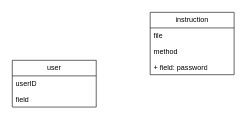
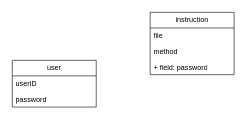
  <mxCell id="0" />
  <mxCell id="1" parent="0" />
  <mxCell id="2" value="user" style="swimlane;fontStyle=0;childLayout=stackLayout;horizontal=1;startSize=26;fillColor=none;horizontalStack=0;resizeParent=1;resizeParentMax=0;resizeLast=0;collapsible=1;marginBottom=0;whiteSpace=wrap;html=1;" vertex="1" parent="1"><mxGeometry x="20" y="100" width="140" height="78" as="geometry" /></mxCell>
  <mxCell id="3" value="userID" style="text;strokeColor=none;fillColor=none;align=left;verticalAlign=top;spacingLeft=4;spacingRight=4;overflow=hidden;rotatable=0;points=[[0,0.5],[1,0.5]];portConstraint=eastwest;whiteSpace=wrap;html=1;" vertex="1" parent="2"><mxGeometry y="26" width="140" height="26" as="geometry" /></mxCell>
- <mxCell id="4" value="field" style="text;strokeColor=none;fillColor=none;align=left;verticalAlign=top;spacingLeft=4;spacingRight=4;overflow=hidden;rotatable=0;points=[[0,0.5],[1,0.5]];portConstraint=eastwest;whiteSpace=wrap;html=1;" vertex="1" parent="2"><mxGeometry y="52" width="140" height="26" as="geometry" /></mxCell>
+ <mxCell id="4" value="password" style="text;strokeColor=none;fillColor=none;align=left;verticalAlign=top;spacingLeft=4;spacingRight=4;overflow=hidden;rotatable=0;points=[[0,0.5],[1,0.5]];portConstraint=eastwest;whiteSpace=wrap;html=1;" vertex="1" parent="2"><mxGeometry y="52" width="140" height="26" as="geometry" /></mxCell>
  <mxCell id="5" value="instruction" style="swimlane;fontStyle=0;childLayout=stackLayout;horizontal=1;startSize=26;fillColor=none;horizontalStack=0;resizeParent=1;resizeParentMax=0;resizeLast=0;collapsible=1;marginBottom=0;whiteSpace=wrap;html=1;" vertex="1" parent="1"><mxGeometry x="250" y="20" width="140" height="104" as="geometry" /></mxCell>
  <mxCell id="6" value="file" style="text;strokeColor=none;fillColor=none;align=left;verticalAlign=top;spacingLeft=4;spacingRight=4;overflow=hidden;rotatable=0;points=[[0,0.5],[1,0.5]];portConstraint=eastwest;whiteSpace=wrap;html=1;" vertex="1" parent="5"><mxGeometry y="26" width="140" height="26" as="geometry" /></mxCell>
  <mxCell id="7" value="method&lt;br&gt;" style="text;strokeColor=none;fillColor=none;align=left;verticalAlign=top;spacingLeft=4;spacingRight=4;overflow=hidden;rotatable=0;points=[[0,0.5],[1,0.5]];portConstraint=eastwest;whiteSpace=wrap;html=1;" vertex="1" parent="5"><mxGeometry y="52" width="140" height="26" as="geometry" /></mxCell>
  <mxCell id="8" value="+ field: password" style="text;strokeColor=none;fillColor=none;align=left;verticalAlign=top;spacingLeft=4;spacingRight=4;overflow=hidden;rotatable=0;points=[[0,0.5],[1,0.5]];portConstraint=eastwest;whiteSpace=wrap;html=1;" vertex="1" parent="5"><mxGeometry y="78" width="140" height="26" as="geometry" /></mxCell>
